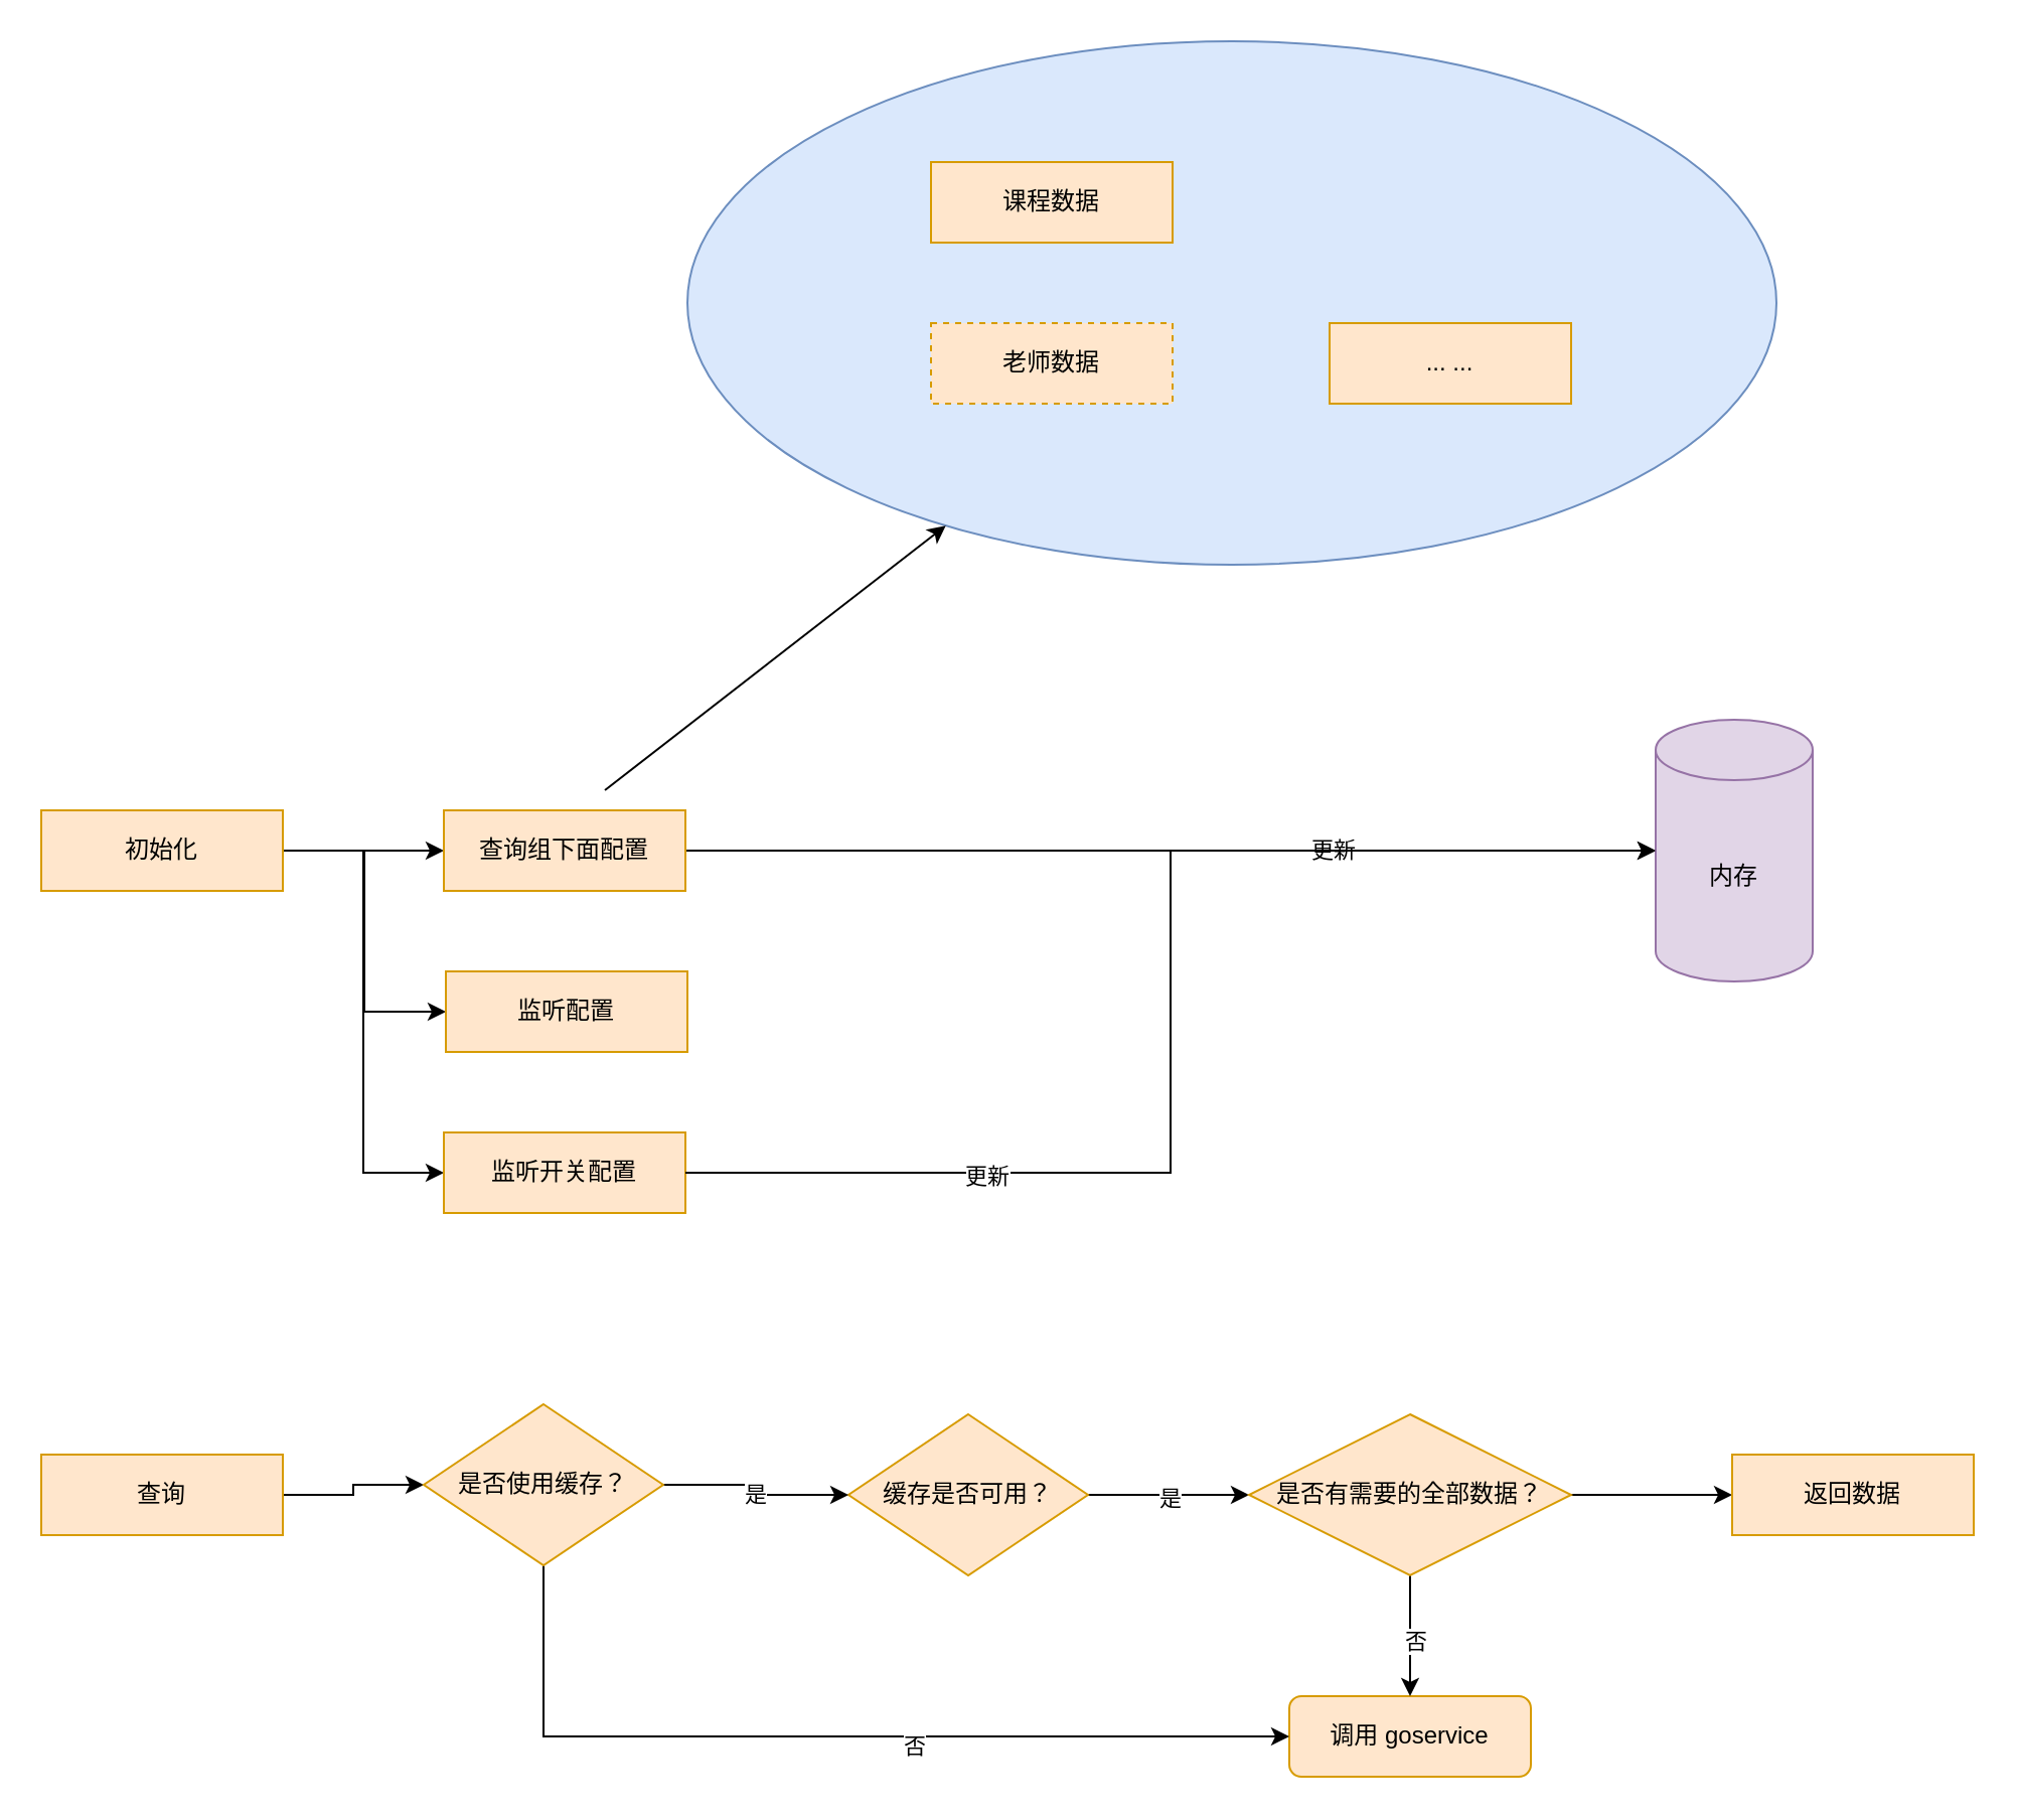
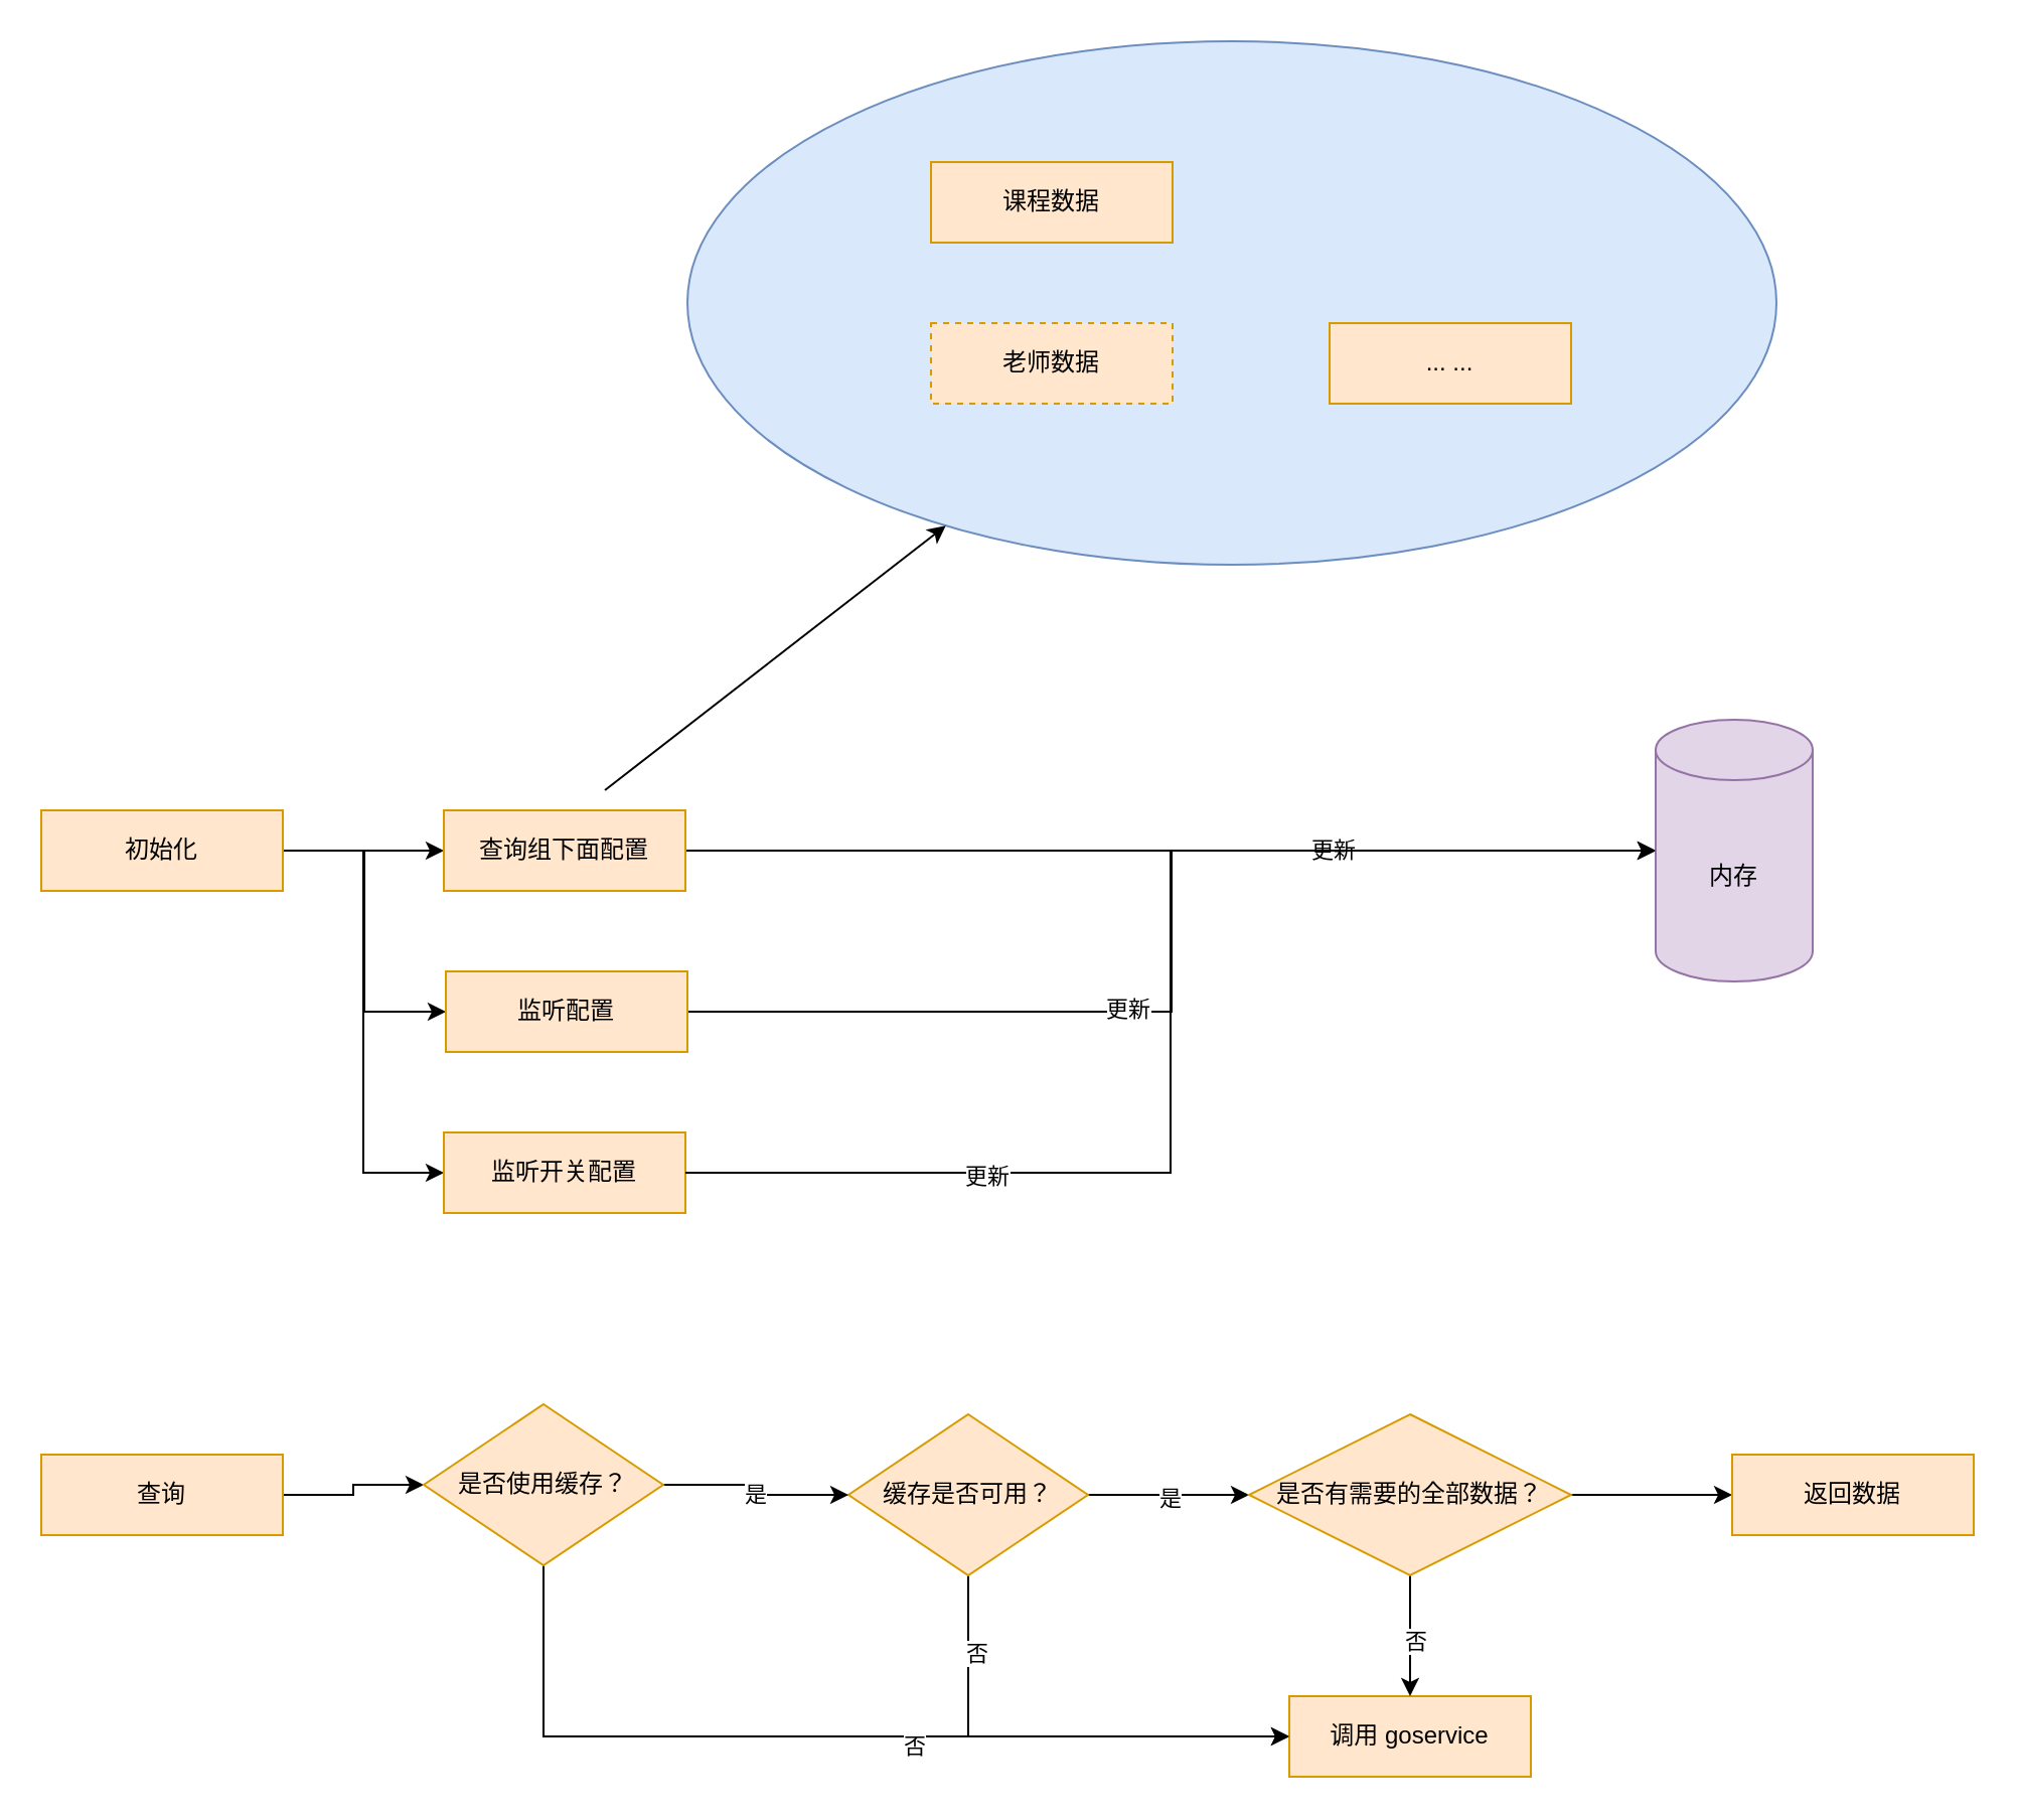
  <mxCell id="0" />
  <mxCell id="1" parent="0" />
  <mxCell id="2" value="" style="ellipse;whiteSpace=wrap;html=1;fillColor=#dae8fc;strokeColor=#6c8ebf;" vertex="1" parent="1"><mxGeometry x="341" y="20" width="541" height="260" as="geometry" /></mxCell>
  <mxCell id="3" style="edgeStyle=orthogonalEdgeStyle;rounded=0;orthogonalLoop=1;jettySize=auto;html=1;exitX=1;exitY=0.5;exitDx=0;exitDy=0;" edge="1" parent="1" source="6" target="12"><mxGeometry relative="1" as="geometry" /></mxCell>
  <mxCell id="4" style="edgeStyle=orthogonalEdgeStyle;rounded=0;orthogonalLoop=1;jettySize=auto;html=1;exitX=1;exitY=0.5;exitDx=0;exitDy=0;entryX=0;entryY=0.5;entryDx=0;entryDy=0;" edge="1" parent="1" source="6" target="15"><mxGeometry relative="1" as="geometry" /></mxCell>
  <mxCell id="5" style="edgeStyle=orthogonalEdgeStyle;rounded=0;orthogonalLoop=1;jettySize=auto;html=1;exitX=1;exitY=0.5;exitDx=0;exitDy=0;entryX=0;entryY=0.5;entryDx=0;entryDy=0;" edge="1" parent="1" source="6" target="16"><mxGeometry relative="1" as="geometry" /></mxCell>
  <mxCell id="6" value="初始化" style="rounded=0;whiteSpace=wrap;html=1;fillColor=#ffe6cc;strokeColor=#d79b00;" vertex="1" parent="1"><mxGeometry x="20" y="402" width="120" height="40" as="geometry" /></mxCell>
  <mxCell id="7" value="课程数据" style="rounded=0;whiteSpace=wrap;html=1;fillColor=#ffe6cc;strokeColor=#d79b00;" vertex="1" parent="1"><mxGeometry x="462" y="80" width="120" height="40" as="geometry" /></mxCell>
  <mxCell id="8" value="老师数据" style="rounded=0;whiteSpace=wrap;html=1;fillColor=#ffe6cc;strokeColor=#d79b00;dashed=1;" vertex="1" parent="1"><mxGeometry x="462" y="160" width="120" height="40" as="geometry" /></mxCell>
  <mxCell id="9" value="... ..." style="rounded=0;whiteSpace=wrap;html=1;fillColor=#ffe6cc;strokeColor=#d79b00;" vertex="1" parent="1"><mxGeometry x="660" y="160" width="120" height="40" as="geometry" /></mxCell>
  <mxCell id="10" style="edgeStyle=orthogonalEdgeStyle;rounded=0;orthogonalLoop=1;jettySize=auto;html=1;exitX=1;exitY=0.5;exitDx=0;exitDy=0;" edge="1" parent="1" source="12" target="17"><mxGeometry relative="1" as="geometry" /></mxCell>
  <mxCell id="11" value="更新" style="edgeLabel;html=1;align=center;verticalAlign=middle;resizable=0;points=[];" vertex="1" connectable="0" parent="10"><mxGeometry x="0.332" y="1" relative="1" as="geometry"><mxPoint as="offset" /></mxGeometry></mxCell>
  <mxCell id="12" value="查询组下面配置" style="rounded=0;whiteSpace=wrap;html=1;fillColor=#ffe6cc;strokeColor=#d79b00;" vertex="1" parent="1"><mxGeometry x="220" y="402" width="120" height="40" as="geometry" /></mxCell>
+ <mxCell id="13" style="edgeStyle=orthogonalEdgeStyle;rounded=0;orthogonalLoop=1;jettySize=auto;html=1;exitX=1;exitY=0.5;exitDx=0;exitDy=0;" edge="1" parent="1" source="15" target="17"><mxGeometry relative="1" as="geometry" /></mxCell>
+ <mxCell id="14" value="更新" style="edgeLabel;html=1;align=center;verticalAlign=middle;resizable=0;points=[];" vertex="1" connectable="0" parent="13"><mxGeometry x="-0.223" y="2" relative="1" as="geometry"><mxPoint as="offset" /></mxGeometry></mxCell>
  <mxCell id="15" value="监听配置" style="rounded=0;whiteSpace=wrap;html=1;fillColor=#ffe6cc;strokeColor=#d79b00;" vertex="1" parent="1"><mxGeometry x="221" y="482" width="120" height="40" as="geometry" /></mxCell>
  <mxCell id="16" value="监听开关配置" style="rounded=0;whiteSpace=wrap;html=1;fillColor=#ffe6cc;strokeColor=#d79b00;" vertex="1" parent="1"><mxGeometry x="220" y="562" width="120" height="40" as="geometry" /></mxCell>
  <mxCell id="17" value="内存" style="shape=cylinder3;whiteSpace=wrap;html=1;boundedLbl=1;backgroundOutline=1;size=15;fillColor=#e1d5e7;strokeColor=#9673a6;" vertex="1" parent="1"><mxGeometry x="822" y="357" width="78" height="130" as="geometry" /></mxCell>
  <mxCell id="18" style="edgeStyle=orthogonalEdgeStyle;rounded=0;orthogonalLoop=1;jettySize=auto;html=1;exitX=1;exitY=0.5;exitDx=0;exitDy=0;entryX=0;entryY=0.5;entryDx=0;entryDy=0;entryPerimeter=0;" edge="1" parent="1" source="16" target="17"><mxGeometry relative="1" as="geometry" /></mxCell>
  <mxCell id="19" value="更新" style="edgeLabel;html=1;align=center;verticalAlign=middle;resizable=0;points=[];" vertex="1" connectable="0" parent="18"><mxGeometry x="-0.536" y="-1" relative="1" as="geometry"><mxPoint as="offset" /></mxGeometry></mxCell>
  <mxCell id="20" style="edgeStyle=orthogonalEdgeStyle;rounded=0;orthogonalLoop=1;jettySize=auto;html=1;exitX=1;exitY=0.5;exitDx=0;exitDy=0;" edge="1" parent="1" source="21" target="37"><mxGeometry relative="1" as="geometry" /></mxCell>
  <mxCell id="21" value="查询" style="rounded=0;whiteSpace=wrap;html=1;fillColor=#ffe6cc;strokeColor=#d79b00;" vertex="1" parent="1"><mxGeometry x="20" y="722" width="120" height="40" as="geometry" /></mxCell>
  <mxCell id="22" value="" style="endArrow=classic;html=1;rounded=0;" edge="1" parent="1" target="2"><mxGeometry width="50" height="50" relative="1" as="geometry"><mxPoint x="300" y="392" as="sourcePoint" /><mxPoint x="370" y="292" as="targetPoint" /></mxGeometry></mxCell>
  <mxCell id="23" style="edgeStyle=orthogonalEdgeStyle;rounded=0;orthogonalLoop=1;jettySize=auto;html=1;exitX=1;exitY=0.5;exitDx=0;exitDy=0;entryX=0;entryY=0.5;entryDx=0;entryDy=0;" edge="1" parent="1" source="27" target="32"><mxGeometry relative="1" as="geometry" /></mxCell>
  <mxCell id="24" value="是" style="edgeLabel;html=1;align=center;verticalAlign=middle;resizable=0;points=[];" vertex="1" connectable="0" parent="23"><mxGeometry y="-1" relative="1" as="geometry"><mxPoint as="offset" /></mxGeometry></mxCell>
+ <mxCell id="25" style="edgeStyle=orthogonalEdgeStyle;rounded=0;orthogonalLoop=1;jettySize=auto;html=1;exitX=0.5;exitY=1;exitDx=0;exitDy=0;entryX=0;entryY=0.5;entryDx=0;entryDy=0;" edge="1" parent="1" source="27" target="28"><mxGeometry relative="1" as="geometry" /></mxCell>
+ <mxCell id="26" value="否" style="edgeLabel;html=1;align=center;verticalAlign=middle;resizable=0;points=[];" vertex="1" connectable="0" parent="25"><mxGeometry x="-0.683" y="4" relative="1" as="geometry"><mxPoint as="offset" /></mxGeometry></mxCell>
  <mxCell id="27" value="缓存是否可用？" style="rhombus;whiteSpace=wrap;html=1;fillColor=#ffe6cc;strokeColor=#d79b00;" vertex="1" parent="1"><mxGeometry x="421" y="702" width="119" height="80" as="geometry" /></mxCell>
- <mxCell id="28" value="调用 goservice" style="whiteSpace=wrap;html=1;fillColor=#ffe6cc;strokeColor=#d79b00;rounded=1;" vertex="1" parent="1"><mxGeometry x="640" y="842" width="120" height="40" as="geometry" /></mxCell>
+ <mxCell id="28" value="调用 goservice" style="rounded=0;whiteSpace=wrap;html=1;fillColor=#ffe6cc;strokeColor=#d79b00;" vertex="1" parent="1"><mxGeometry x="640" y="842" width="120" height="40" as="geometry" /></mxCell>
  <mxCell id="29" style="edgeStyle=orthogonalEdgeStyle;rounded=0;orthogonalLoop=1;jettySize=auto;html=1;exitX=1;exitY=0.5;exitDx=0;exitDy=0;" edge="1" parent="1" source="32" target="38"><mxGeometry relative="1" as="geometry" /></mxCell>
  <mxCell id="30" style="edgeStyle=orthogonalEdgeStyle;rounded=0;orthogonalLoop=1;jettySize=auto;html=1;exitX=0.5;exitY=1;exitDx=0;exitDy=0;entryX=0.5;entryY=0;entryDx=0;entryDy=0;" edge="1" parent="1" source="32" target="28"><mxGeometry relative="1" as="geometry" /></mxCell>
  <mxCell id="31" value="否" style="edgeLabel;html=1;align=center;verticalAlign=middle;resizable=0;points=[];" vertex="1" connectable="0" parent="30"><mxGeometry x="0.067" y="2" relative="1" as="geometry"><mxPoint as="offset" /></mxGeometry></mxCell>
  <mxCell id="32" value="是否有需要的全部数据？" style="rhombus;whiteSpace=wrap;html=1;fillColor=#ffe6cc;strokeColor=#d79b00;" vertex="1" parent="1"><mxGeometry x="620" y="702" width="160" height="80" as="geometry" /></mxCell>
  <mxCell id="33" style="edgeStyle=orthogonalEdgeStyle;rounded=0;orthogonalLoop=1;jettySize=auto;html=1;exitX=1;exitY=0.5;exitDx=0;exitDy=0;" edge="1" parent="1" source="37" target="27"><mxGeometry relative="1" as="geometry" /></mxCell>
  <mxCell id="34" value="是" style="edgeLabel;html=1;align=center;verticalAlign=middle;resizable=0;points=[];" vertex="1" connectable="0" parent="33"><mxGeometry x="0.024" y="-1" relative="1" as="geometry"><mxPoint as="offset" /></mxGeometry></mxCell>
  <mxCell id="35" style="edgeStyle=orthogonalEdgeStyle;rounded=0;orthogonalLoop=1;jettySize=auto;html=1;exitX=0.5;exitY=1;exitDx=0;exitDy=0;entryX=0;entryY=0.5;entryDx=0;entryDy=0;" edge="1" parent="1" source="37" target="28"><mxGeometry relative="1" as="geometry" /></mxCell>
  <mxCell id="36" value="否" style="edgeLabel;html=1;align=center;verticalAlign=middle;resizable=0;points=[];" vertex="1" connectable="0" parent="35"><mxGeometry x="0.178" y="-4" relative="1" as="geometry"><mxPoint x="1" as="offset" /></mxGeometry></mxCell>
  <mxCell id="37" value="是否使用缓存？" style="rhombus;whiteSpace=wrap;html=1;fillColor=#ffe6cc;strokeColor=#d79b00;" vertex="1" parent="1"><mxGeometry x="210" y="697" width="119" height="80" as="geometry" /></mxCell>
  <mxCell id="38" value="返回数据" style="rounded=0;whiteSpace=wrap;html=1;fillColor=#ffe6cc;strokeColor=#d79b00;" vertex="1" parent="1"><mxGeometry x="860" y="722" width="120" height="40" as="geometry" /></mxCell>
